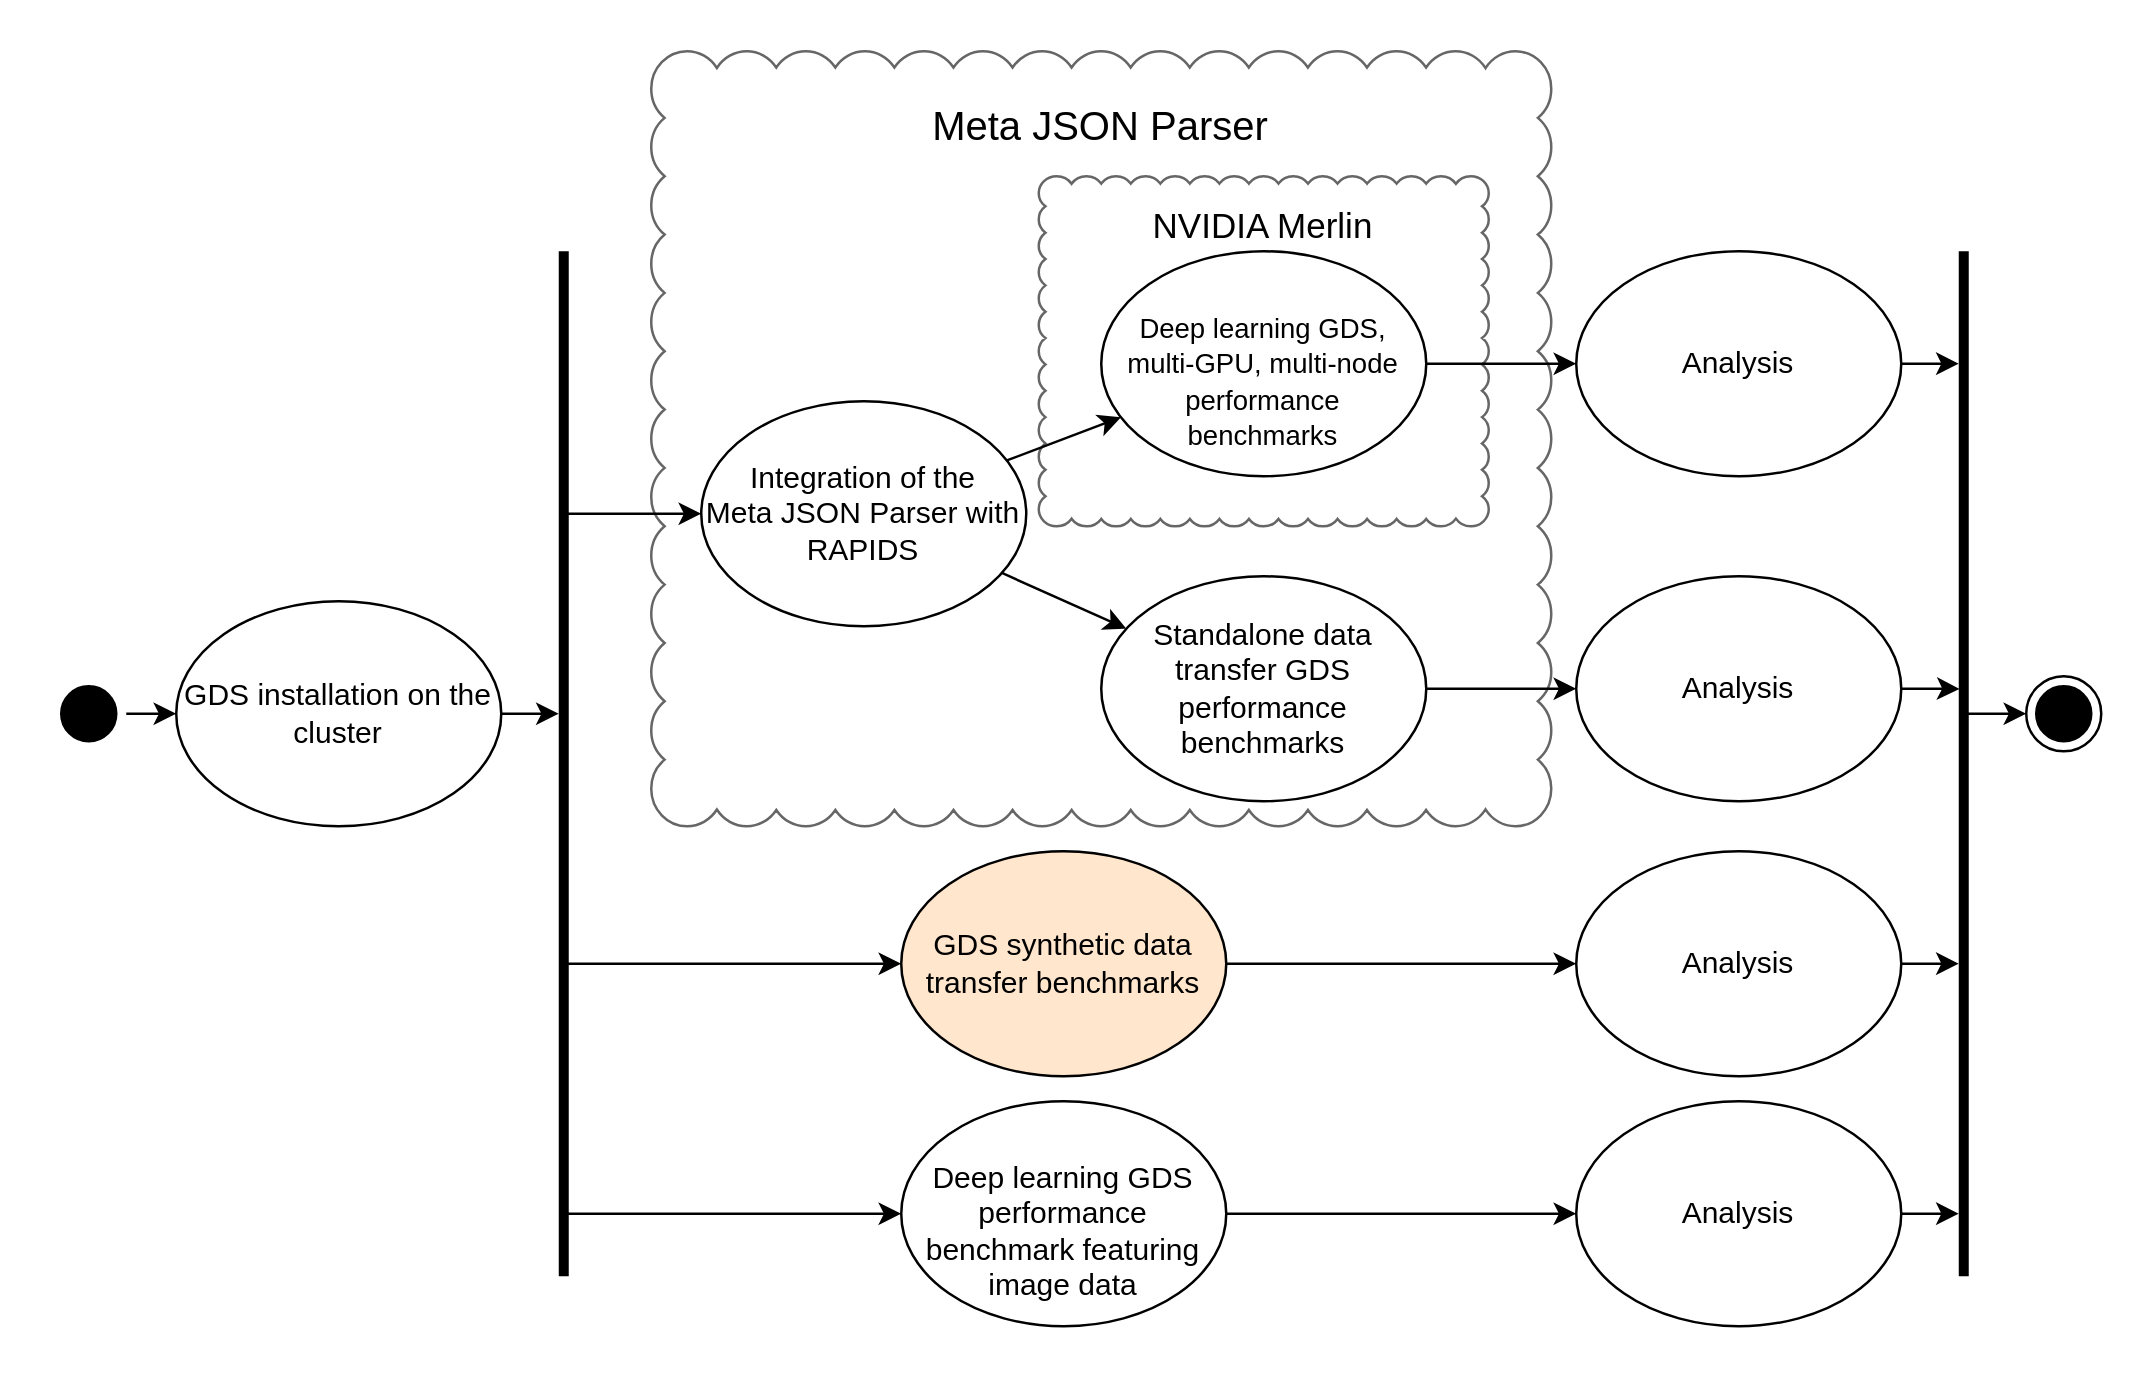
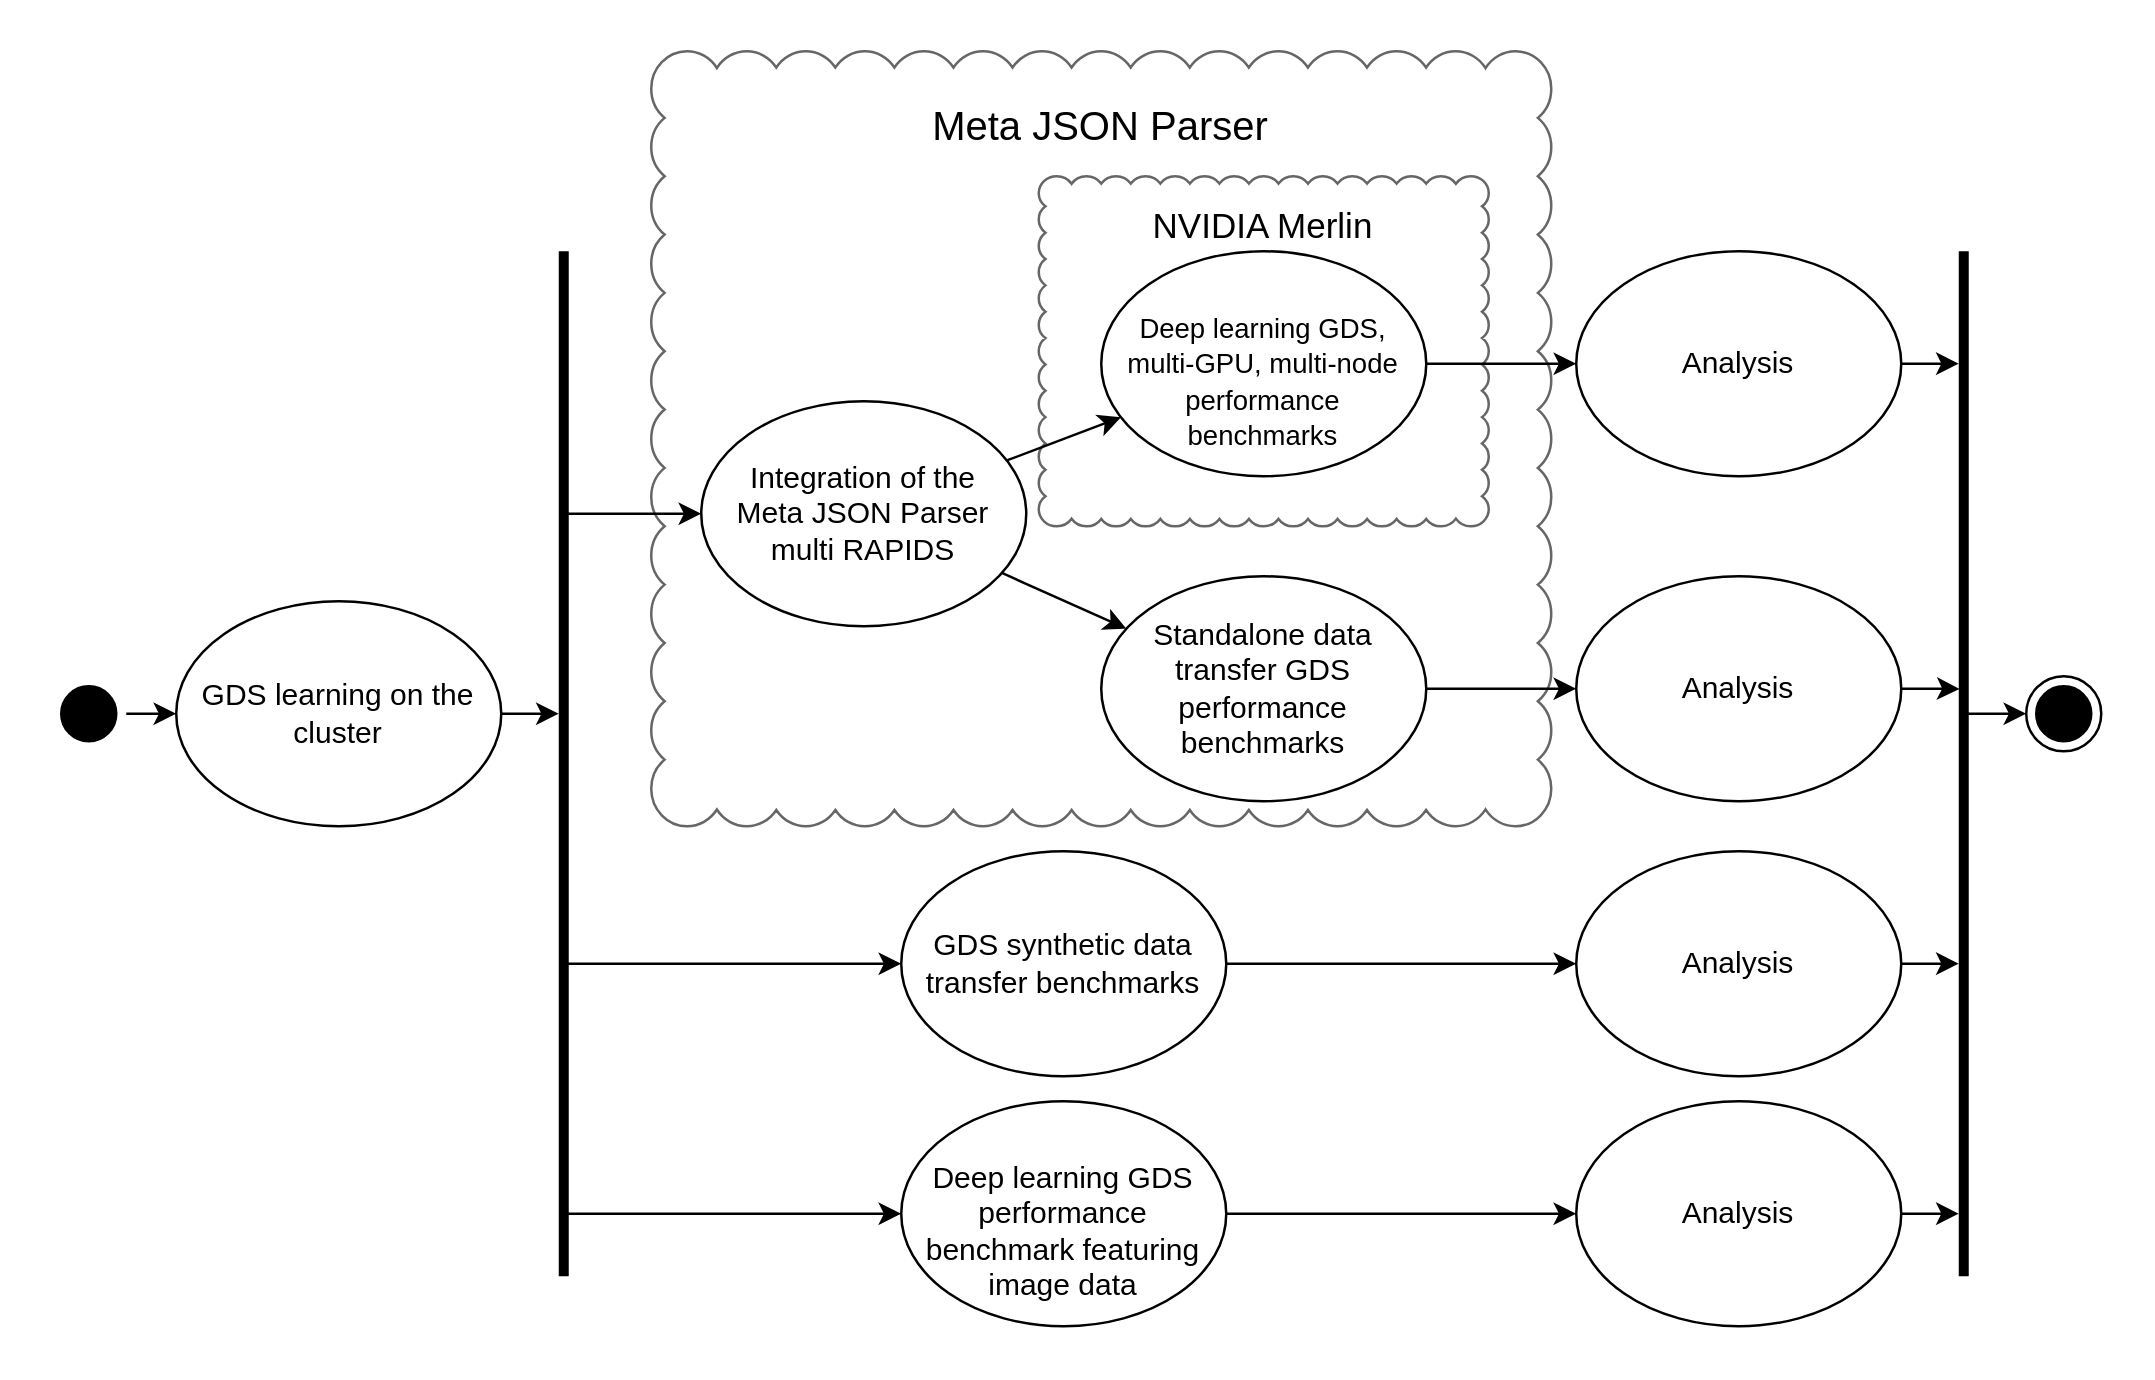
  <mxCell id="0" />
  <mxCell id="1" parent="0" />
  <mxCell id="2" value="&lt;div style=&quot;font-size: 16px;&quot;&gt;&lt;font style=&quot;font-size: 16px;&quot;&gt;Meta JSON Parser&lt;/font&gt;&lt;/div&gt;&lt;div style=&quot;font-size: 16px;&quot;&gt;&lt;font style=&quot;font-size: 16px;&quot;&gt;&lt;br&gt;&lt;/font&gt;&lt;/div&gt;&lt;div style=&quot;font-size: 16px;&quot;&gt;&lt;font style=&quot;font-size: 16px;&quot;&gt;&lt;br&gt;&lt;/font&gt;&lt;/div&gt;&lt;div style=&quot;font-size: 16px;&quot;&gt;&lt;font style=&quot;font-size: 16px;&quot;&gt;&lt;br&gt;&lt;/font&gt;&lt;/div&gt;&lt;div style=&quot;font-size: 16px;&quot;&gt;&lt;font style=&quot;font-size: 16px;&quot;&gt;&lt;br&gt;&lt;/font&gt;&lt;/div&gt;&lt;div style=&quot;font-size: 16px;&quot;&gt;&lt;font style=&quot;font-size: 16px;&quot;&gt;&lt;br&gt;&lt;/font&gt;&lt;/div&gt;&lt;div style=&quot;font-size: 16px;&quot;&gt;&lt;font style=&quot;font-size: 16px;&quot;&gt;&lt;br&gt;&lt;/font&gt;&lt;/div&gt;&lt;div style=&quot;font-size: 16px;&quot;&gt;&lt;font style=&quot;font-size: 16px;&quot;&gt;&lt;br&gt;&lt;/font&gt;&lt;/div&gt;&lt;div style=&quot;font-size: 16px;&quot;&gt;&lt;font style=&quot;font-size: 16px;&quot;&gt;&lt;br&gt;&lt;/font&gt;&lt;/div&gt;&lt;div style=&quot;font-size: 16px;&quot;&gt;&lt;font style=&quot;font-size: 16px;&quot;&gt;&lt;br&gt;&lt;/font&gt;&lt;/div&gt;&lt;div style=&quot;font-size: 16px;&quot;&gt;&lt;font style=&quot;font-size: 16px;&quot;&gt;&lt;br&gt;&lt;/font&gt;&lt;/div&gt;&lt;div style=&quot;font-size: 16px;&quot;&gt;&lt;font style=&quot;font-size: 16px;&quot;&gt;&lt;br&gt;&lt;/font&gt;&lt;/div&gt;&lt;div style=&quot;font-size: 16px;&quot;&gt;&lt;font style=&quot;font-size: 16px;&quot;&gt;&lt;br&gt;&lt;/font&gt;&lt;/div&gt;&lt;div style=&quot;font-size: 16px;&quot;&gt;&lt;font style=&quot;font-size: 16px;&quot;&gt;&lt;br&gt;&lt;/font&gt;&lt;/div&gt;" style="whiteSpace=wrap;html=1;shape=mxgraph.basic.cloud_rect;strokeColor=#666666;" vertex="1" parent="1"><mxGeometry x="260" y="20" width="360" height="310" as="geometry" /></mxCell>
  <mxCell id="3" value="&lt;div style=&quot;font-size: 14px;&quot;&gt;&lt;font style=&quot;font-size: 14px;&quot;&gt;NVIDIA Merlin&lt;/font&gt;&lt;/div&gt;&lt;div style=&quot;font-size: 14px;&quot;&gt;&lt;font style=&quot;font-size: 14px;&quot;&gt;&lt;br&gt;&lt;/font&gt;&lt;/div&gt;&lt;div style=&quot;font-size: 14px;&quot;&gt;&lt;font style=&quot;font-size: 14px;&quot;&gt;&lt;br&gt;&lt;/font&gt;&lt;/div&gt;&lt;div style=&quot;font-size: 14px;&quot;&gt;&lt;font style=&quot;font-size: 14px;&quot;&gt;&lt;br&gt;&lt;/font&gt;&lt;/div&gt;&lt;div style=&quot;font-size: 14px;&quot;&gt;&lt;font style=&quot;font-size: 14px;&quot;&gt;&lt;br&gt;&lt;/font&gt;&lt;/div&gt;&lt;div style=&quot;font-size: 14px;&quot;&gt;&lt;font style=&quot;font-size: 14px;&quot;&gt;&lt;br&gt;&lt;/font&gt;&lt;/div&gt;&lt;div style=&quot;font-size: 14px;&quot;&gt;&lt;font style=&quot;font-size: 14px;&quot;&gt;&lt;br&gt;&lt;/font&gt;&lt;/div&gt;" style="whiteSpace=wrap;html=1;shape=mxgraph.basic.cloud_rect;strokeWidth=1;strokeColor=#666666;" vertex="1" parent="1"><mxGeometry x="415" y="70" width="180" height="140" as="geometry" /></mxCell>
  <mxCell id="4" style="edgeStyle=orthogonalEdgeStyle;rounded=0;orthogonalLoop=1;jettySize=auto;html=1;exitX=1;exitY=0.5;exitDx=0;exitDy=0;" edge="1" parent="1" source="5" target="21"><mxGeometry relative="1" as="geometry"><Array as="points"><mxPoint x="210" y="285" /><mxPoint x="210" y="285" /></Array></mxGeometry></mxCell>
- <mxCell id="5" value="GDS installation on the cluster" style="ellipse;whiteSpace=wrap;html=1;" vertex="1" parent="1"><mxGeometry x="70" y="240" width="130" height="90" as="geometry" /></mxCell>
+ <mxCell id="5" value="GDS learning on the cluster" style="ellipse;whiteSpace=wrap;html=1;" vertex="1" parent="1"><mxGeometry x="70" y="240" width="130" height="90" as="geometry" /></mxCell>
  <mxCell id="6" value="" style="ellipse;html=1;shape=startState;fillColor=#000000;strokeColor=#000000;" vertex="1" parent="1"><mxGeometry x="20" y="270" width="30" height="30" as="geometry" /></mxCell>
- <mxCell id="7" value="Integration of the&lt;br&gt;Meta JSON Parser with RAPIDS" style="ellipse;whiteSpace=wrap;html=1;" vertex="1" parent="1"><mxGeometry x="280" y="160" width="130" height="90" as="geometry" /></mxCell>
+ <mxCell id="7" value="Integration of the&lt;br&gt;Meta JSON Parser multi RAPIDS" style="ellipse;whiteSpace=wrap;html=1;" vertex="1" parent="1"><mxGeometry x="280" y="160" width="130" height="90" as="geometry" /></mxCell>
  <mxCell id="8" style="edgeStyle=orthogonalEdgeStyle;rounded=0;orthogonalLoop=1;jettySize=auto;html=1;entryX=0;entryY=0.5;entryDx=0;entryDy=0;" edge="1" parent="1" source="9" target="27"><mxGeometry relative="1" as="geometry"><mxPoint x="540" y="510" as="targetPoint" /><Array as="points"><mxPoint x="550" y="485" /><mxPoint x="550" y="485" /></Array></mxGeometry></mxCell>
  <mxCell id="9" value="&lt;br&gt;Deep learning GDS performance benchmark featuring image data" style="ellipse;whiteSpace=wrap;html=1;" vertex="1" parent="1"><mxGeometry x="360" y="440" width="130" height="90" as="geometry" /></mxCell>
  <mxCell id="10" style="edgeStyle=orthogonalEdgeStyle;rounded=0;orthogonalLoop=1;jettySize=auto;html=1;" edge="1" parent="1" source="11" target="30"><mxGeometry relative="1" as="geometry" /></mxCell>
  <mxCell id="11" value="Standalone data transfer GDS performance benchmarks" style="ellipse;whiteSpace=wrap;html=1;" vertex="1" parent="1"><mxGeometry x="440" y="230" width="130" height="90" as="geometry" /></mxCell>
  <mxCell id="12" style="edgeStyle=orthogonalEdgeStyle;rounded=0;orthogonalLoop=1;jettySize=auto;html=1;entryX=0;entryY=0.5;entryDx=0;entryDy=0;" edge="1" parent="1" source="13" target="28"><mxGeometry relative="1" as="geometry" /></mxCell>
  <mxCell id="13" value="&lt;p style=&quot;line-height: 120%;&quot; align=&quot;center&quot;&gt;&lt;font style=&quot;font-size: 11px;&quot;&gt;&lt;br&gt;Deep learning GDS, multi-GPU, multi-node performance&lt;br&gt;benchmarks&lt;br&gt;&lt;/font&gt;&lt;/p&gt;" style="ellipse;whiteSpace=wrap;html=1;align=center;" vertex="1" parent="1"><mxGeometry x="440" y="100" width="130" height="90" as="geometry" /></mxCell>
  <mxCell id="14" style="edgeStyle=orthogonalEdgeStyle;rounded=0;orthogonalLoop=1;jettySize=auto;html=1;entryX=0;entryY=0.5;entryDx=0;entryDy=0;" edge="1" parent="1" source="15" target="26"><mxGeometry relative="1" as="geometry" /></mxCell>
- <mxCell id="15" value="GDS synthetic data transfer benchmarks" style="ellipse;whiteSpace=wrap;html=1;fillColor=#ffe6cc;" vertex="1" parent="1"><mxGeometry x="360" y="340" width="130" height="90" as="geometry" /></mxCell>
+ <mxCell id="15" value="GDS synthetic data transfer benchmarks" style="ellipse;whiteSpace=wrap;html=1;" vertex="1" parent="1"><mxGeometry x="360" y="340" width="130" height="90" as="geometry" /></mxCell>
  <mxCell id="16" value="" style="endArrow=classic;html=1;rounded=0;entryX=0;entryY=0.5;entryDx=0;entryDy=0;" edge="1" parent="1" source="21" target="15"><mxGeometry width="50" height="50" relative="1" as="geometry"><mxPoint x="220" y="270" as="sourcePoint" /><mxPoint x="270" y="220" as="targetPoint" /></mxGeometry></mxCell>
  <mxCell id="17" value="" style="endArrow=classic;html=1;rounded=0;entryX=0;entryY=0.5;entryDx=0;entryDy=0;" edge="1" parent="1" source="21" target="9"><mxGeometry width="50" height="50" relative="1" as="geometry"><mxPoint x="220" y="490" as="sourcePoint" /><mxPoint x="270" y="440" as="targetPoint" /></mxGeometry></mxCell>
  <mxCell id="18" value="" style="endArrow=classic;html=1;rounded=0;entryX=0;entryY=0.5;entryDx=0;entryDy=0;" edge="1" parent="1" source="21" target="7"><mxGeometry width="50" height="50" relative="1" as="geometry"><mxPoint x="220" y="300" as="sourcePoint" /><mxPoint x="270" y="250" as="targetPoint" /></mxGeometry></mxCell>
  <mxCell id="19" value="" style="endArrow=classic;html=1;rounded=0;" edge="1" parent="1" source="7" target="11"><mxGeometry width="50" height="50" relative="1" as="geometry"><mxPoint x="400" y="280" as="sourcePoint" /><mxPoint x="450" y="230" as="targetPoint" /></mxGeometry></mxCell>
  <mxCell id="20" value="" style="endArrow=classic;html=1;rounded=0;" edge="1" parent="1" source="7" target="13"><mxGeometry width="50" height="50" relative="1" as="geometry"><mxPoint x="410" y="250" as="sourcePoint" /><mxPoint x="460" y="200" as="targetPoint" /></mxGeometry></mxCell>
  <mxCell id="21" value="" style="line;strokeWidth=4;direction=south;html=1;perimeter=backbonePerimeter;points=[];outlineConnect=0;" vertex="1" parent="1"><mxGeometry x="220" y="100" width="10" height="410" as="geometry" /></mxCell>
  <mxCell id="22" value="" style="line;strokeWidth=4;direction=south;html=1;perimeter=backbonePerimeter;points=[];outlineConnect=0;" vertex="1" parent="1"><mxGeometry x="780" y="100" width="10" height="410" as="geometry" /></mxCell>
  <mxCell id="23" value="" style="ellipse;html=1;shape=endState;fillColor=#000000;strokeColor=#000000;" vertex="1" parent="1"><mxGeometry x="810" y="270" width="30" height="30" as="geometry" /></mxCell>
  <mxCell id="24" value="" style="endArrow=classic;html=1;rounded=0;entryX=0;entryY=0.5;entryDx=0;entryDy=0;" edge="1" parent="1" source="22" target="23"><mxGeometry width="50" height="50" relative="1" as="geometry"><mxPoint x="630" y="360" as="sourcePoint" /><mxPoint x="680" y="310" as="targetPoint" /></mxGeometry></mxCell>
  <mxCell id="25" style="edgeStyle=orthogonalEdgeStyle;rounded=0;orthogonalLoop=1;jettySize=auto;html=1;entryX=0;entryY=0.5;entryDx=0;entryDy=0;exitX=1;exitY=0.5;exitDx=0;exitDy=0;" edge="1" parent="1" source="6" target="5"><mxGeometry relative="1" as="geometry"><mxPoint x="210" y="345" as="sourcePoint" /><mxPoint x="233" y="345" as="targetPoint" /><Array as="points"><mxPoint x="50" y="285" /></Array></mxGeometry></mxCell>
  <mxCell id="26" value="Analysis" style="ellipse;whiteSpace=wrap;html=1;" vertex="1" parent="1"><mxGeometry x="630" y="340" width="130" height="90" as="geometry" /></mxCell>
  <mxCell id="27" value="Analysis" style="ellipse;whiteSpace=wrap;html=1;" vertex="1" parent="1"><mxGeometry x="630" y="440" width="130" height="90" as="geometry" /></mxCell>
  <mxCell id="28" value="Analysis" style="ellipse;whiteSpace=wrap;html=1;" vertex="1" parent="1"><mxGeometry x="630" y="100" width="130" height="90" as="geometry" /></mxCell>
  <mxCell id="29" style="edgeStyle=orthogonalEdgeStyle;rounded=0;orthogonalLoop=1;jettySize=auto;html=1;entryX=0.427;entryY=0.665;entryDx=0;entryDy=0;entryPerimeter=0;" edge="1" parent="1" source="30" target="22"><mxGeometry relative="1" as="geometry" /></mxCell>
  <mxCell id="30" value="Analysis" style="ellipse;whiteSpace=wrap;html=1;" vertex="1" parent="1"><mxGeometry x="630" y="230" width="130" height="90" as="geometry" /></mxCell>
  <mxCell id="31" style="edgeStyle=orthogonalEdgeStyle;rounded=0;orthogonalLoop=1;jettySize=auto;html=1;entryX=0.427;entryY=0.665;entryDx=0;entryDy=0;entryPerimeter=0;" edge="1" parent="1"><mxGeometry relative="1" as="geometry"><mxPoint x="760" y="384.95" as="sourcePoint" /><mxPoint x="783" y="384.95" as="targetPoint" /></mxGeometry></mxCell>
  <mxCell id="32" style="edgeStyle=orthogonalEdgeStyle;rounded=0;orthogonalLoop=1;jettySize=auto;html=1;entryX=0.427;entryY=0.665;entryDx=0;entryDy=0;entryPerimeter=0;" edge="1" parent="1"><mxGeometry relative="1" as="geometry"><mxPoint x="760" y="484.95" as="sourcePoint" /><mxPoint x="783" y="484.95" as="targetPoint" /></mxGeometry></mxCell>
  <mxCell id="33" style="edgeStyle=orthogonalEdgeStyle;rounded=0;orthogonalLoop=1;jettySize=auto;html=1;entryX=0.427;entryY=0.665;entryDx=0;entryDy=0;entryPerimeter=0;" edge="1" parent="1"><mxGeometry relative="1" as="geometry"><mxPoint x="760" y="144.95" as="sourcePoint" /><mxPoint x="783" y="144.95" as="targetPoint" /></mxGeometry></mxCell>
